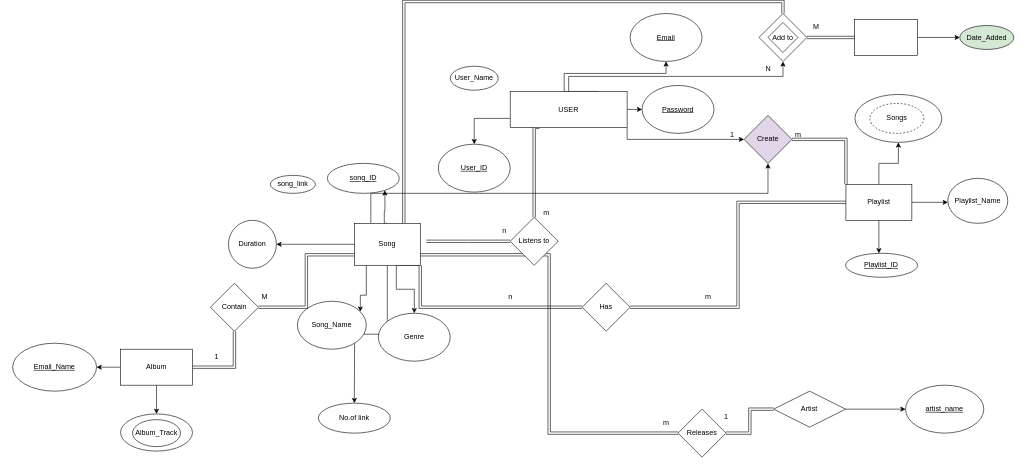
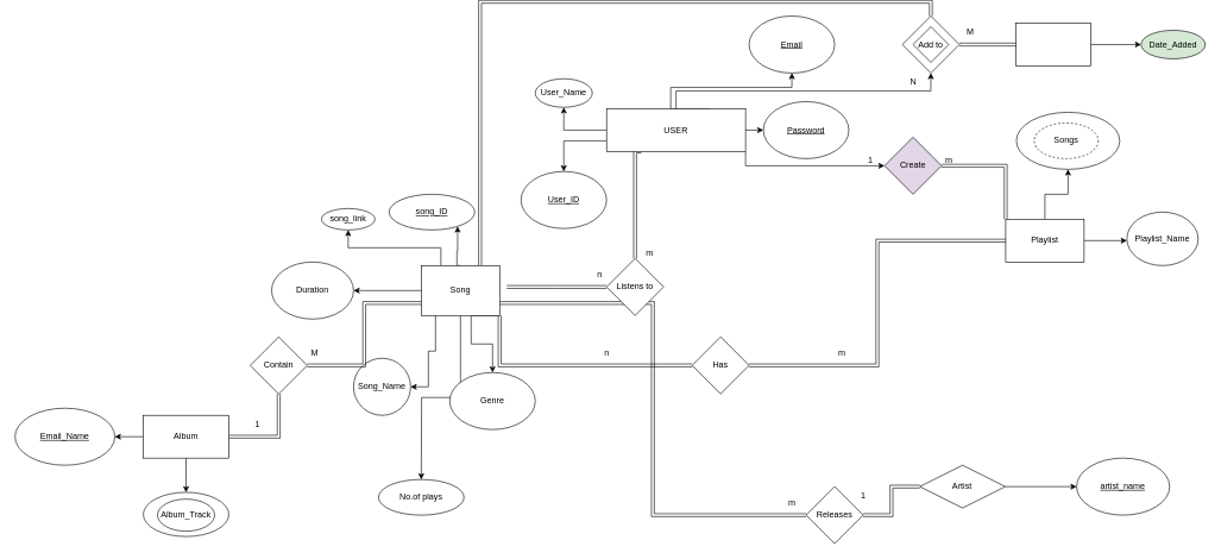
  <mxCell id="0" />
  <mxCell id="1" parent="0" />
  <mxCell id="2" style="edgeStyle=orthogonalEdgeStyle;rounded=0;orthogonalLoop=1;jettySize=auto;html=1;exitX=0.75;exitY=0;exitDx=0;exitDy=0;" parent="1" source="9" target="11" edge="1"><mxGeometry relative="1" as="geometry"><mxPoint x="1110" y="60" as="targetPoint" /><Array as="points"><mxPoint x="940" y="120" /><mxPoint x="1110" y="120" /></Array></mxGeometry></mxCell>
  <mxCell id="3" style="edgeStyle=orthogonalEdgeStyle;rounded=0;orthogonalLoop=1;jettySize=auto;html=1;exitX=1;exitY=0.25;exitDx=0;exitDy=0;" parent="1" source="9" target="12" edge="1"><mxGeometry relative="1" as="geometry"><mxPoint x="1130" y="180" as="targetPoint" /><Array as="points"><mxPoint x="970" y="180" /></Array></mxGeometry></mxCell>
  <mxCell id="4" style="edgeStyle=orthogonalEdgeStyle;rounded=0;orthogonalLoop=1;jettySize=auto;html=1;exitX=1;exitY=1;exitDx=0;exitDy=0;" parent="1" source="9" target="49" edge="1"><mxGeometry relative="1" as="geometry" /></mxCell>
+ <mxCell id="5" style="edgeStyle=orthogonalEdgeStyle;rounded=0;orthogonalLoop=1;jettySize=auto;html=1;exitX=0;exitY=0.5;exitDx=0;exitDy=0;" parent="1" source="9" target="65" edge="1"><mxGeometry relative="1" as="geometry" /></mxCell>
  <mxCell id="6" style="edgeStyle=orthogonalEdgeStyle;rounded=0;orthogonalLoop=1;jettySize=auto;html=1;exitX=0.25;exitY=1;exitDx=0;exitDy=0;shape=link;" parent="1" source="9" target="38" edge="1"><mxGeometry relative="1" as="geometry"><Array as="points"><mxPoint x="890" y="210" /></Array></mxGeometry></mxCell>
  <mxCell id="7" style="edgeStyle=orthogonalEdgeStyle;rounded=0;orthogonalLoop=1;jettySize=auto;html=1;exitX=0.5;exitY=0;exitDx=0;exitDy=0;entryX=0.5;entryY=1;entryDx=0;entryDy=0;" parent="1" source="9" target="72" edge="1"><mxGeometry relative="1" as="geometry" /></mxCell>
  <mxCell id="8" style="edgeStyle=orthogonalEdgeStyle;rounded=0;orthogonalLoop=1;jettySize=auto;html=1;exitX=0;exitY=0.75;exitDx=0;exitDy=0;" parent="1" source="9" target="10" edge="1"><mxGeometry relative="1" as="geometry" /></mxCell>
  <mxCell id="9" value="USER" style="rounded=0;whiteSpace=wrap;html=1;" parent="1" vertex="1"><mxGeometry x="850" y="150" width="195" height="60" as="geometry" /></mxCell>
  <mxCell id="10" value="&lt;u&gt;User_ID&lt;/u&gt;" style="ellipse;whiteSpace=wrap;html=1;rounded=0;" parent="1" vertex="1"><mxGeometry x="730" y="238" width="120" height="80" as="geometry" /></mxCell>
  <mxCell id="11" value="&lt;u&gt;Email&lt;/u&gt;" style="ellipse;whiteSpace=wrap;html=1;" parent="1" vertex="1"><mxGeometry x="1050" y="20" width="120" height="80" as="geometry" /></mxCell>
  <mxCell id="12" value="&lt;u&gt;Password&lt;/u&gt;" style="ellipse;whiteSpace=wrap;html=1;" parent="1" vertex="1"><mxGeometry x="1070" y="140" width="120" height="80" as="geometry" /></mxCell>
  <mxCell id="13" style="edgeStyle=orthogonalEdgeStyle;rounded=0;orthogonalLoop=1;jettySize=auto;html=1;exitX=0.5;exitY=0;exitDx=0;exitDy=0;" parent="1" source="22" target="23" edge="1"><mxGeometry relative="1" as="geometry"><mxPoint x="640" y="330" as="targetPoint" /><Array as="points"><mxPoint x="640" y="350" /><mxPoint x="641" y="350" /></Array></mxGeometry></mxCell>
  <mxCell id="14" value="" style="edgeStyle=orthogonalEdgeStyle;rounded=0;orthogonalLoop=1;jettySize=auto;html=1;" parent="1" source="22" target="24" edge="1"><mxGeometry relative="1" as="geometry"><Array as="points"><mxPoint x="610" y="490" /><mxPoint x="600" y="490" /></Array></mxGeometry></mxCell>
  <mxCell id="15" style="edgeStyle=orthogonalEdgeStyle;rounded=0;orthogonalLoop=1;jettySize=auto;html=1;exitX=1;exitY=1;exitDx=0;exitDy=0;" parent="1" source="22" target="25" edge="1"><mxGeometry relative="1" as="geometry"><mxPoint x="820" y="480" as="targetPoint" /><Array as="points"><mxPoint x="660" y="440" /><mxPoint x="660" y="480" /></Array></mxGeometry></mxCell>
  <mxCell id="16" value="" style="edgeStyle=orthogonalEdgeStyle;rounded=0;orthogonalLoop=1;jettySize=auto;html=1;" parent="1" source="22" target="26" edge="1"><mxGeometry relative="1" as="geometry" /></mxCell>
  <mxCell id="17" style="edgeStyle=orthogonalEdgeStyle;rounded=0;orthogonalLoop=1;jettySize=auto;html=1;exitX=1;exitY=1;exitDx=0;exitDy=0;entryX=0;entryY=0.5;entryDx=0;entryDy=0;shape=link;" parent="1" source="22" target="42" edge="1"><mxGeometry relative="1" as="geometry" /></mxCell>
  <mxCell id="18" style="edgeStyle=orthogonalEdgeStyle;rounded=0;orthogonalLoop=1;jettySize=auto;html=1;exitX=1;exitY=0.75;exitDx=0;exitDy=0;entryX=0;entryY=0.5;entryDx=0;entryDy=0;shape=link;" parent="1" source="22" target="44" edge="1"><mxGeometry relative="1" as="geometry" /></mxCell>
  <mxCell id="19" style="edgeStyle=orthogonalEdgeStyle;rounded=0;orthogonalLoop=1;jettySize=auto;html=1;exitX=0.75;exitY=0;exitDx=0;exitDy=0;entryX=0.5;entryY=0;entryDx=0;entryDy=0;shape=link;" parent="1" source="22" target="72" edge="1"><mxGeometry relative="1" as="geometry" /></mxCell>
- <mxCell id="20" style="edgeStyle=orthogonalEdgeStyle;rounded=0;orthogonalLoop=1;jettySize=auto;html=1;exitX=0.25;exitY=0;exitDx=0;exitDy=0;" parent="1" source="22" target="49" edge="1"><mxGeometry relative="1" as="geometry" /></mxCell>
+ <mxCell id="20" style="edgeStyle=orthogonalEdgeStyle;rounded=0;orthogonalLoop=1;jettySize=auto;html=1;exitX=0.25;exitY=0;exitDx=0;exitDy=0;entryX=0.5;entryY=1;entryDx=0;entryDy=0;" parent="1" source="22" target="66" edge="1"><mxGeometry relative="1" as="geometry" /></mxCell>
  <mxCell id="21" style="edgeStyle=orthogonalEdgeStyle;rounded=0;orthogonalLoop=1;jettySize=auto;html=1;exitX=0.5;exitY=1;exitDx=0;exitDy=0;" parent="1" source="22" edge="1"><mxGeometry relative="1" as="geometry"><mxPoint x="590" y="670" as="targetPoint" /></mxGeometry></mxCell>
  <mxCell id="22" value="Song" style="rounded=0;whiteSpace=wrap;html=1;" parent="1" vertex="1"><mxGeometry x="590" y="370" width="110" height="70" as="geometry" /></mxCell>
  <mxCell id="23" value="&lt;u&gt;song_ID&lt;/u&gt;" style="ellipse;whiteSpace=wrap;html=1;" parent="1" vertex="1"><mxGeometry x="545" y="270" width="120" height="50" as="geometry" /></mxCell>
- <mxCell id="24" value="Song_Name" style="ellipse;whiteSpace=wrap;html=1;rounded=0;" parent="1" vertex="1"><mxGeometry x="495" y="500" width="115" height="80" as="geometry" /></mxCell>
+ <mxCell id="24" value="Song_Name" style="ellipse;whiteSpace=wrap;html=1;rounded=0;" parent="1" vertex="1"><mxGeometry x="495" y="500" width="80" height="80" as="geometry" /></mxCell>
  <mxCell id="25" value="Genre" style="ellipse;whiteSpace=wrap;html=1;" parent="1" vertex="1"><mxGeometry x="630" y="520" width="120" height="80" as="geometry" /></mxCell>
- <mxCell id="26" value="Duration&lt;br&gt;" style="ellipse;whiteSpace=wrap;html=1;rounded=0;" parent="1" vertex="1"><mxGeometry x="380" y="365" width="80" height="80" as="geometry" /></mxCell>
+ <mxCell id="26" value="Duration&lt;br&gt;" style="ellipse;whiteSpace=wrap;html=1;rounded=0;" parent="1" vertex="1"><mxGeometry x="380" y="365" width="115" height="80" as="geometry" /></mxCell>
  <mxCell id="27" style="edgeStyle=orthogonalEdgeStyle;rounded=0;orthogonalLoop=1;jettySize=auto;html=1;exitX=0.5;exitY=1;exitDx=0;exitDy=0;" parent="1" source="22" target="22" edge="1"><mxGeometry relative="1" as="geometry" /></mxCell>
- <mxCell id="28" style="edgeStyle=orthogonalEdgeStyle;rounded=0;orthogonalLoop=1;jettySize=auto;html=1;exitX=0.5;exitY=1;exitDx=0;exitDy=0;" parent="1" source="31" target="32" edge="1"><mxGeometry relative="1" as="geometry"><mxPoint x="1469.471" y="420" as="targetPoint" /><Array as="points"><mxPoint x="1469" y="420" /><mxPoint x="1469" y="420" /></Array></mxGeometry></mxCell>
  <mxCell id="29" value="" style="edgeStyle=orthogonalEdgeStyle;rounded=0;orthogonalLoop=1;jettySize=auto;html=1;" parent="1" source="31" target="33" edge="1"><mxGeometry relative="1" as="geometry"><Array as="points"><mxPoint x="1580" y="335" /><mxPoint x="1580" y="335" /></Array></mxGeometry></mxCell>
  <mxCell id="30" value="" style="edgeStyle=orthogonalEdgeStyle;rounded=0;orthogonalLoop=1;jettySize=auto;html=1;" parent="1" source="31" target="47" edge="1"><mxGeometry relative="1" as="geometry" /></mxCell>
  <mxCell id="31" value="Playlist" style="rounded=0;whiteSpace=wrap;html=1;" parent="1" vertex="1"><mxGeometry x="1410" y="305" width="110" height="60" as="geometry" /></mxCell>
- <mxCell id="32" value="&lt;u&gt;Playlist_ID&lt;/u&gt;" style="ellipse;whiteSpace=wrap;html=1;" parent="1" vertex="1"><mxGeometry x="1409.47" y="420" width="120" height="40" as="geometry" /></mxCell>
  <mxCell id="33" value="Playlist_Name" style="ellipse;whiteSpace=wrap;html=1;rounded=0;" parent="1" vertex="1"><mxGeometry x="1580" y="295" width="100" height="75" as="geometry" /></mxCell>
  <mxCell id="34" value="" style="edgeStyle=orthogonalEdgeStyle;rounded=0;orthogonalLoop=1;jettySize=auto;html=1;" parent="1" source="35" target="36" edge="1"><mxGeometry relative="1" as="geometry" /></mxCell>
  <mxCell id="35" value="Artist" style="rhombus;whiteSpace=wrap;html=1;" parent="1" vertex="1"><mxGeometry x="1289.47" y="650" width="120" height="60" as="geometry" /></mxCell>
  <mxCell id="36" value="&lt;u&gt;artist_name&lt;/u&gt;" style="ellipse;whiteSpace=wrap;html=1;rounded=0;" parent="1" vertex="1"><mxGeometry x="1509.47" y="640" width="130.53" height="80" as="geometry" /></mxCell>
  <mxCell id="37" style="edgeStyle=orthogonalEdgeStyle;rounded=0;orthogonalLoop=1;jettySize=auto;html=1;shape=link;" parent="1" source="38" edge="1"><mxGeometry relative="1" as="geometry"><mxPoint x="710" y="400" as="targetPoint" /></mxGeometry></mxCell>
  <mxCell id="38" value="Listens to" style="rhombus;whiteSpace=wrap;html=1;" parent="1" vertex="1"><mxGeometry x="850" y="360" width="80" height="80" as="geometry" /></mxCell>
  <mxCell id="39" value="m" style="text;html=1;align=center;verticalAlign=middle;resizable=0;points=[];autosize=1;strokeColor=none;fillColor=none;" parent="1" vertex="1"><mxGeometry x="895" y="338" width="30" height="30" as="geometry" /></mxCell>
  <mxCell id="40" value="n" style="text;html=1;align=center;verticalAlign=middle;resizable=0;points=[];autosize=1;strokeColor=none;fillColor=none;" parent="1" vertex="1"><mxGeometry x="825" y="368" width="30" height="30" as="geometry" /></mxCell>
  <mxCell id="41" style="edgeStyle=orthogonalEdgeStyle;rounded=0;orthogonalLoop=1;jettySize=auto;html=1;exitX=1;exitY=0.5;exitDx=0;exitDy=0;entryX=0;entryY=0.5;entryDx=0;entryDy=0;shape=link;" parent="1" source="42" target="31" edge="1"><mxGeometry relative="1" as="geometry" /></mxCell>
  <mxCell id="42" value="Has" style="rhombus;whiteSpace=wrap;html=1;" parent="1" vertex="1"><mxGeometry x="970" y="470" width="80" height="80" as="geometry" /></mxCell>
  <mxCell id="43" style="edgeStyle=orthogonalEdgeStyle;rounded=0;orthogonalLoop=1;jettySize=auto;html=1;entryX=0;entryY=0.5;entryDx=0;entryDy=0;shape=link;" parent="1" source="44" target="35" edge="1"><mxGeometry relative="1" as="geometry" /></mxCell>
  <mxCell id="44" value="Releases&lt;br&gt;" style="rhombus;whiteSpace=wrap;html=1;" parent="1" vertex="1"><mxGeometry x="1130" y="680" width="80" height="80" as="geometry" /></mxCell>
  <mxCell id="45" value="m" style="text;html=1;align=center;verticalAlign=middle;resizable=0;points=[];autosize=1;strokeColor=none;fillColor=none;" parent="1" vertex="1"><mxGeometry x="1095" y="688" width="30" height="30" as="geometry" /></mxCell>
  <mxCell id="46" value="1" style="text;html=1;align=center;verticalAlign=middle;resizable=0;points=[];autosize=1;strokeColor=none;fillColor=none;" parent="1" vertex="1"><mxGeometry x="1195" y="678" width="30" height="30" as="geometry" /></mxCell>
  <mxCell id="47" value="" style="ellipse;whiteSpace=wrap;html=1;rounded=0;" parent="1" vertex="1"><mxGeometry x="1425" y="155" width="145" height="80" as="geometry" /></mxCell>
  <mxCell id="48" style="edgeStyle=orthogonalEdgeStyle;rounded=0;orthogonalLoop=1;jettySize=auto;html=1;exitX=1;exitY=0.5;exitDx=0;exitDy=0;entryX=0;entryY=0;entryDx=0;entryDy=0;shape=link;" parent="1" source="49" target="31" edge="1"><mxGeometry relative="1" as="geometry" /></mxCell>
  <mxCell id="49" value="Create" style="rhombus;whiteSpace=wrap;html=1;fillColor=#e1d5e7;" parent="1" vertex="1"><mxGeometry x="1240" y="190" width="80" height="80" as="geometry" /></mxCell>
  <mxCell id="50" style="edgeStyle=orthogonalEdgeStyle;rounded=0;orthogonalLoop=1;jettySize=auto;html=1;shape=link;" parent="1" source="53" target="55" edge="1"><mxGeometry relative="1" as="geometry" /></mxCell>
  <mxCell id="51" value="" style="edgeStyle=orthogonalEdgeStyle;rounded=0;orthogonalLoop=1;jettySize=auto;html=1;" parent="1" source="53" target="56" edge="1"><mxGeometry relative="1" as="geometry" /></mxCell>
  <mxCell id="52" value="" style="edgeStyle=orthogonalEdgeStyle;rounded=0;orthogonalLoop=1;jettySize=auto;html=1;" parent="1" source="53" target="57" edge="1"><mxGeometry relative="1" as="geometry" /></mxCell>
  <mxCell id="53" value="Album&lt;br&gt;" style="rounded=0;whiteSpace=wrap;html=1;" parent="1" vertex="1"><mxGeometry x="200" y="580" width="120" height="60" as="geometry" /></mxCell>
  <mxCell id="54" style="edgeStyle=orthogonalEdgeStyle;rounded=0;orthogonalLoop=1;jettySize=auto;html=1;exitX=1;exitY=0.5;exitDx=0;exitDy=0;entryX=0;entryY=0.75;entryDx=0;entryDy=0;shape=link;" parent="1" source="55" target="22" edge="1"><mxGeometry relative="1" as="geometry" /></mxCell>
  <mxCell id="55" value="Contain" style="rhombus;whiteSpace=wrap;html=1;" parent="1" vertex="1"><mxGeometry x="350" y="470" width="80" height="80" as="geometry" /></mxCell>
  <mxCell id="56" value="" style="ellipse;whiteSpace=wrap;html=1;rounded=0;" parent="1" vertex="1"><mxGeometry x="200" y="688" width="120" height="62" as="geometry" /></mxCell>
  <mxCell id="57" value="&lt;u&gt;Email_Name&lt;/u&gt;" style="ellipse;whiteSpace=wrap;html=1;rounded=0;" parent="1" vertex="1"><mxGeometry x="20" y="570" width="140" height="80" as="geometry" /></mxCell>
  <mxCell id="58" value="1" style="text;html=1;align=center;verticalAlign=middle;resizable=0;points=[];autosize=1;strokeColor=none;fillColor=none;" parent="1" vertex="1"><mxGeometry x="345" y="578" width="30" height="30" as="geometry" /></mxCell>
  <mxCell id="59" value="M" style="text;html=1;align=center;verticalAlign=middle;resizable=0;points=[];autosize=1;strokeColor=none;fillColor=none;" parent="1" vertex="1"><mxGeometry x="425" y="478" width="30" height="30" as="geometry" /></mxCell>
  <mxCell id="60" value="m" style="text;html=1;align=center;verticalAlign=middle;resizable=0;points=[];autosize=1;strokeColor=none;fillColor=none;" parent="1" vertex="1"><mxGeometry x="1315" y="208" width="30" height="30" as="geometry" /></mxCell>
  <mxCell id="61" value="1" style="text;html=1;align=center;verticalAlign=middle;resizable=0;points=[];autosize=1;strokeColor=none;fillColor=none;" parent="1" vertex="1"><mxGeometry x="1205" y="208" width="30" height="30" as="geometry" /></mxCell>
  <mxCell id="62" value="m" style="text;html=1;align=center;verticalAlign=middle;resizable=0;points=[];autosize=1;strokeColor=none;fillColor=none;" parent="1" vertex="1"><mxGeometry x="1165" y="478" width="30" height="30" as="geometry" /></mxCell>
  <mxCell id="63" value="n" style="text;html=1;align=center;verticalAlign=middle;resizable=0;points=[];autosize=1;strokeColor=none;fillColor=none;" parent="1" vertex="1"><mxGeometry x="835" y="478" width="30" height="30" as="geometry" /></mxCell>
  <mxCell id="64" value="Album_Track" style="ellipse;whiteSpace=wrap;html=1;" parent="1" vertex="1"><mxGeometry x="220" y="697.5" width="80" height="45" as="geometry" /></mxCell>
  <mxCell id="65" value="User_Name" style="ellipse;whiteSpace=wrap;html=1;rounded=0;" parent="1" vertex="1"><mxGeometry x="750" y="108" width="80" height="40" as="geometry" /></mxCell>
  <mxCell id="66" value="song_link" style="ellipse;whiteSpace=wrap;html=1;" parent="1" vertex="1"><mxGeometry x="450" y="290" width="75" height="30" as="geometry" /></mxCell>
  <mxCell id="67" value="Songs" style="ellipse;whiteSpace=wrap;html=1;dashed=1;" parent="1" vertex="1"><mxGeometry x="1450" y="170" width="90" height="50" as="geometry" /></mxCell>
  <mxCell id="68" style="edgeStyle=orthogonalEdgeStyle;rounded=0;orthogonalLoop=1;jettySize=auto;html=1;exitX=1;exitY=0.5;exitDx=0;exitDy=0;entryX=0;entryY=0.5;entryDx=0;entryDy=0;" parent="1" source="69" target="70" edge="1"><mxGeometry relative="1" as="geometry" /></mxCell>
  <mxCell id="69" value="" style="whiteSpace=wrap;html=1;" parent="1" vertex="1"><mxGeometry x="1424.47" y="30" width="105" height="60" as="geometry" /></mxCell>
  <mxCell id="70" value="Date_Added" style="ellipse;whiteSpace=wrap;html=1;fillColor=#d5e8d4;" parent="1" vertex="1"><mxGeometry x="1600" y="40" width="90" height="40" as="geometry" /></mxCell>
  <mxCell id="71" style="edgeStyle=orthogonalEdgeStyle;rounded=0;orthogonalLoop=1;jettySize=auto;html=1;exitX=1;exitY=0.5;exitDx=0;exitDy=0;entryX=0;entryY=0.5;entryDx=0;entryDy=0;shape=link;" parent="1" source="72" target="69" edge="1"><mxGeometry relative="1" as="geometry" /></mxCell>
  <mxCell id="72" value="" style="rhombus;whiteSpace=wrap;html=1;" parent="1" vertex="1"><mxGeometry x="1265" y="20" width="80" height="80" as="geometry" /></mxCell>
  <mxCell id="73" value="Add to" style="rhombus;whiteSpace=wrap;html=1;" parent="1" vertex="1"><mxGeometry x="1280" y="35" width="50" height="50" as="geometry" /></mxCell>
  <mxCell id="74" value="M" style="text;html=1;align=center;verticalAlign=middle;resizable=0;points=[];autosize=1;strokeColor=none;fillColor=none;" parent="1" vertex="1"><mxGeometry x="1345" y="28" width="30" height="30" as="geometry" /></mxCell>
  <mxCell id="75" value="N" style="text;html=1;align=center;verticalAlign=middle;resizable=0;points=[];autosize=1;strokeColor=none;fillColor=none;" parent="1" vertex="1"><mxGeometry x="1265" y="98" width="30" height="30" as="geometry" /></mxCell>
- <mxCell id="76" value="No.of link" style="ellipse;whiteSpace=wrap;html=1;" parent="1" vertex="1"><mxGeometry x="530" y="670" width="120" height="50" as="geometry" /></mxCell>
+ <mxCell id="76" value="No.of plays" style="ellipse;whiteSpace=wrap;html=1;" parent="1" vertex="1"><mxGeometry x="530" y="670" width="120" height="50" as="geometry" /></mxCell>
